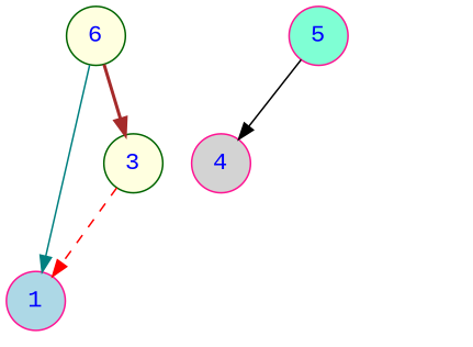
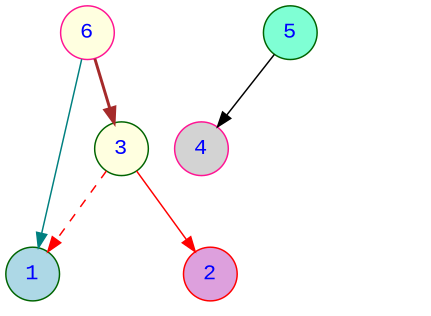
  digraph {
    fontname="Liberation Mono"
    node [color=red fontcolor=blue fontname="Liberation Mono" fontsize=15 shape=circle style=filled]
    edge [fontname="Liberation Mono" style=solid]
-   6 [color=darkgreen fillcolor=lightyellow]
+   6 [color=deeppink fillcolor=lightyellow]
    3 [color=darkgreen fillcolor=lightyellow]
-   1 [color=deeppink fillcolor=lightblue]
+   1 [color=darkgreen fillcolor=lightblue]
    m2 [style=invis]
-   5 [color=deeppink fillcolor=aquamarine]
+   2 [fillcolor=plum]
+   5 [color=darkgreen fillcolor=aquamarine]
    4 [color=deeppink fillcolor=lightgrey]
    m3 [style=invis]
    m4 [style=invis]
    6 -> 3 [color=brown style=bold]
    6 -> 1 [color=teal]
    3 -> 1 [color=red style=dashed]
    3 -> m2 [style=invis weight=10]
+   3 -> 2 [color=red]
    5 -> 4 [color=black]
    5 -> m3 [style=invis weight=10]
    5 -> m4 [style=invis weight=10]
  }
